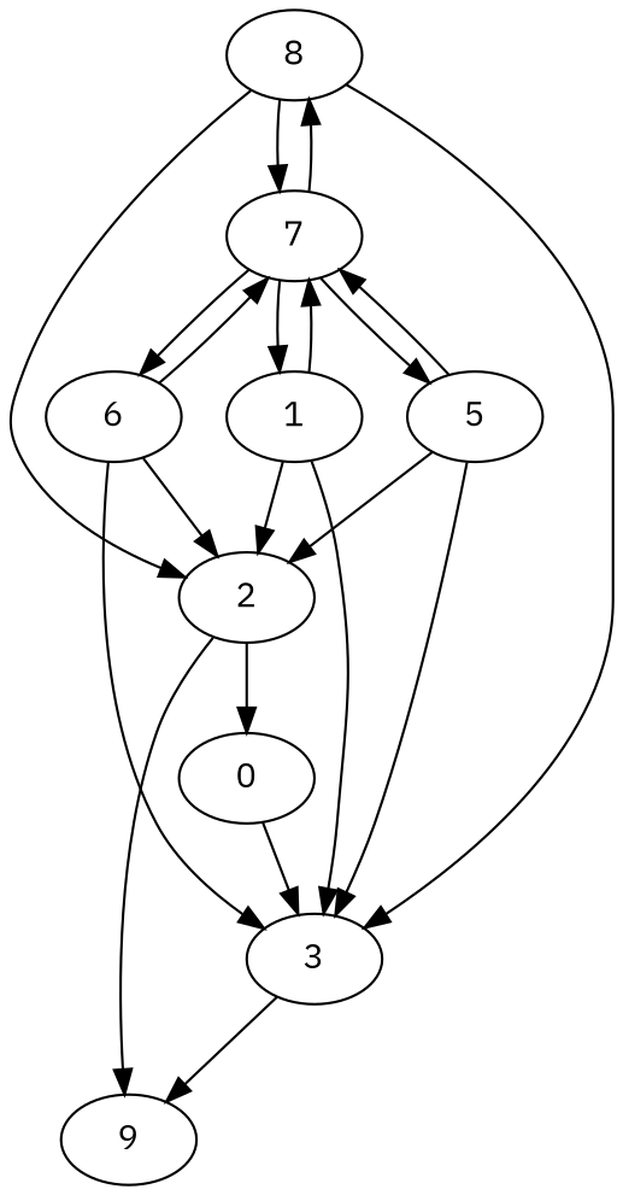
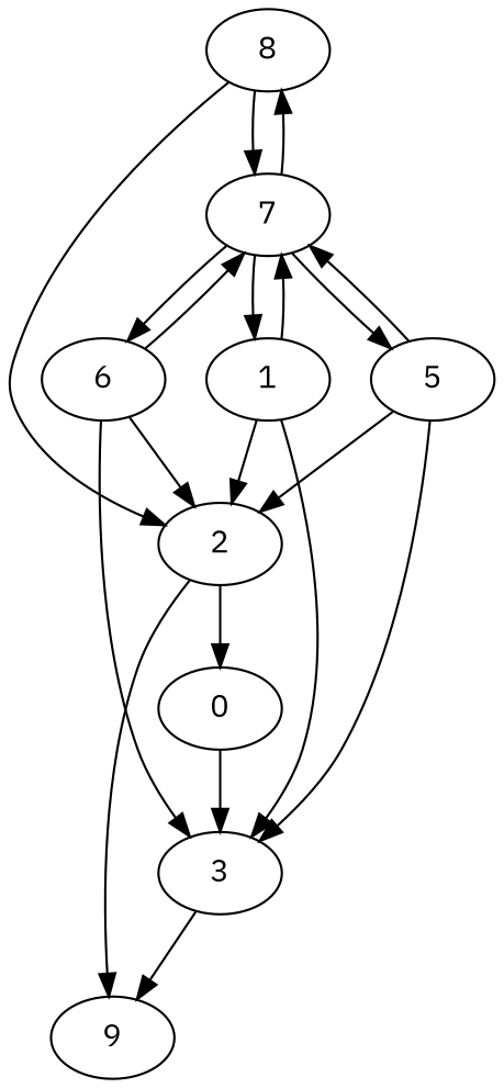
  digraph {
    fontname="IBM Plex Sans"
    node [fontname="IBM Plex Sans"]
    edge [fontname="IBM Plex Sans"]
    0
    3
    9
    2
    7
    8
    6
    n8 [label=1]
    5
    0 -> 3
    3 -> 9
    2 -> 0
    2 -> 9
    7 -> 8
    7 -> 6
    7 -> n8
    7 -> 5
-   8 -> 3
    8 -> 2
    8 -> 7
    6 -> 3
    6 -> 2
    6 -> 7
    n8 -> 3
    n8 -> 2
    n8 -> 7
    5 -> 3
    5 -> 2
    5 -> 7
  }
